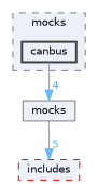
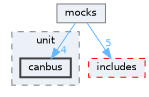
  digraph {
    compound=true
    node [fillcolor="#ecf0f7" fontname=Helvetica fontsize=10 shape=box]
    edge [color=steelblue1 fontcolor=steelblue1 fontname=Helvetica fontsize=10 labeldistance=1.5 labelfontname=Helvetica labelfontsize=10]
    n1 [color=grey25 height=0.2 label=canbus style="filled,bold" width=0.4]
    n2 [color=grey50 height=0.2 label=mocks style=filled width=0.4]
    n3 [color=red height=0.2 label=includes style="filled,dashed" width=0.4]
    subgraph cluster_1 {
      bgcolor="#ecf0f7"
      fontname=Helvetica
      fontsize=10
-     label=mocks
+     label=unit
      pencolor=grey50
      style="filled,dashed"
      n1
    }
-   n1 -> n2 [headlabel=4]
+   n2 -> n1 [headlabel=4]
    n2 -> n3 [headlabel=5]
  }
